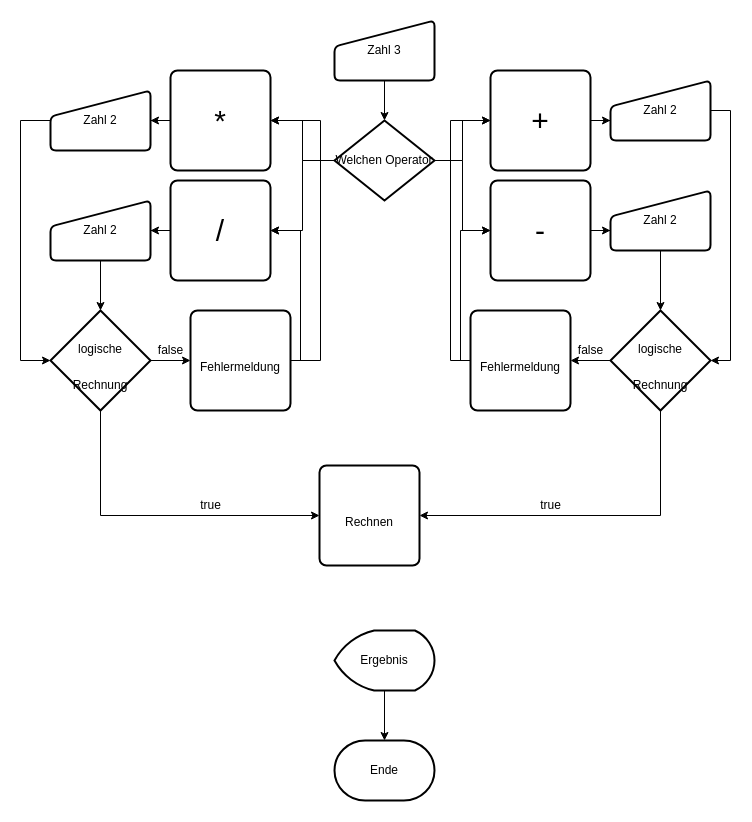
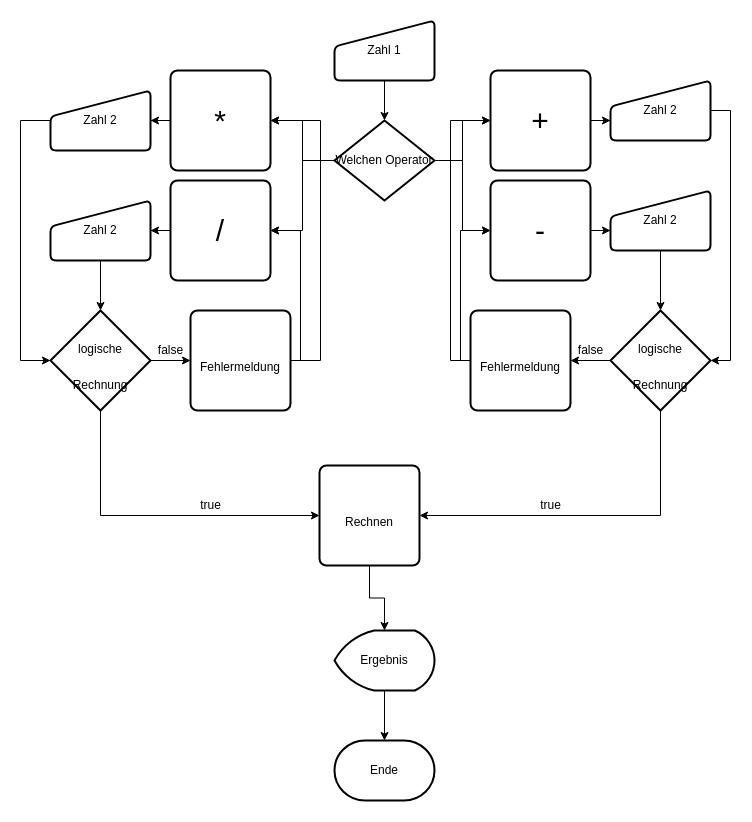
  <mxCell id="0" />
  <mxCell id="1" parent="0" />
  <mxCell id="2" style="edgeStyle=orthogonalEdgeStyle;rounded=0;orthogonalLoop=1;jettySize=auto;html=1;" parent="1" source="3" target="8" edge="1"><mxGeometry relative="1" as="geometry" /></mxCell>
- <mxCell id="3" value="Zahl 3" style="html=1;strokeWidth=2;shape=manualInput;whiteSpace=wrap;rounded=1;size=26;arcSize=11;" parent="1" vertex="1"><mxGeometry x="334" y="20" width="100" height="60" as="geometry" /></mxCell>
+ <mxCell id="3" value="Zahl 1" style="html=1;strokeWidth=2;shape=manualInput;whiteSpace=wrap;rounded=1;size=26;arcSize=11;" parent="1" vertex="1"><mxGeometry x="334" y="20" width="100" height="60" as="geometry" /></mxCell>
  <mxCell id="4" style="edgeStyle=orthogonalEdgeStyle;rounded=0;orthogonalLoop=1;jettySize=auto;html=1;fontSize=30;" parent="1" source="8" target="10" edge="1"><mxGeometry relative="1" as="geometry" /></mxCell>
  <mxCell id="5" style="edgeStyle=orthogonalEdgeStyle;rounded=0;orthogonalLoop=1;jettySize=auto;html=1;entryX=1;entryY=0.5;entryDx=0;entryDy=0;fontSize=30;" parent="1" source="8" target="12" edge="1"><mxGeometry relative="1" as="geometry" /></mxCell>
  <mxCell id="6" style="edgeStyle=orthogonalEdgeStyle;rounded=0;orthogonalLoop=1;jettySize=auto;html=1;fontSize=30;" parent="1" source="8" target="14" edge="1"><mxGeometry relative="1" as="geometry" /></mxCell>
  <mxCell id="7" style="edgeStyle=orthogonalEdgeStyle;rounded=0;orthogonalLoop=1;jettySize=auto;html=1;entryX=0;entryY=0.5;entryDx=0;entryDy=0;fontSize=30;" parent="1" source="8" target="16" edge="1"><mxGeometry relative="1" as="geometry" /></mxCell>
  <mxCell id="8" value="Welchen Operator" style="strokeWidth=2;html=1;shape=mxgraph.flowchart.decision;whiteSpace=wrap;" parent="1" vertex="1"><mxGeometry x="334" y="120" width="100" height="80" as="geometry" /></mxCell>
  <mxCell id="9" style="edgeStyle=orthogonalEdgeStyle;rounded=0;orthogonalLoop=1;jettySize=auto;html=1;fontSize=30;" parent="1" source="10" target="18" edge="1"><mxGeometry relative="1" as="geometry" /></mxCell>
  <mxCell id="10" value="*" style="rounded=1;whiteSpace=wrap;html=1;absoluteArcSize=1;arcSize=14;strokeWidth=2;fontSize=30;" parent="1" vertex="1"><mxGeometry x="170" y="70" width="100" height="100" as="geometry" /></mxCell>
  <mxCell id="11" style="edgeStyle=orthogonalEdgeStyle;rounded=0;orthogonalLoop=1;jettySize=auto;html=1;fontSize=30;" parent="1" source="12" target="20" edge="1"><mxGeometry relative="1" as="geometry" /></mxCell>
  <mxCell id="12" value="/" style="rounded=1;whiteSpace=wrap;html=1;absoluteArcSize=1;arcSize=14;strokeWidth=2;fontSize=30;" parent="1" vertex="1"><mxGeometry x="170" y="180" width="100" height="100" as="geometry" /></mxCell>
  <mxCell id="13" style="edgeStyle=orthogonalEdgeStyle;rounded=0;orthogonalLoop=1;jettySize=auto;html=1;entryX=0;entryY=0.667;entryDx=0;entryDy=0;entryPerimeter=0;fontSize=30;" parent="1" source="14" target="22" edge="1"><mxGeometry relative="1" as="geometry" /></mxCell>
  <mxCell id="14" value="+" style="rounded=1;whiteSpace=wrap;html=1;absoluteArcSize=1;arcSize=14;strokeWidth=2;fontSize=30;" parent="1" vertex="1"><mxGeometry x="490" y="70" width="100" height="100" as="geometry" /></mxCell>
  <mxCell id="15" style="edgeStyle=orthogonalEdgeStyle;rounded=0;orthogonalLoop=1;jettySize=auto;html=1;entryX=0;entryY=0.667;entryDx=0;entryDy=0;entryPerimeter=0;fontSize=30;" parent="1" source="16" target="24" edge="1"><mxGeometry relative="1" as="geometry" /></mxCell>
  <mxCell id="16" value="-" style="rounded=1;whiteSpace=wrap;html=1;absoluteArcSize=1;arcSize=14;strokeWidth=2;fontSize=30;" parent="1" vertex="1"><mxGeometry x="490" y="180" width="100" height="100" as="geometry" /></mxCell>
  <mxCell id="17" style="edgeStyle=orthogonalEdgeStyle;rounded=0;orthogonalLoop=1;jettySize=auto;html=1;entryX=0;entryY=0.5;entryDx=0;entryDy=0;entryPerimeter=0;fontSize=30;" parent="1" source="18" target="30" edge="1"><mxGeometry relative="1" as="geometry"><Array as="points"><mxPoint x="20" y="120" /><mxPoint x="20" y="360" /></Array></mxGeometry></mxCell>
  <mxCell id="18" value="Zahl 2" style="html=1;strokeWidth=2;shape=manualInput;whiteSpace=wrap;rounded=1;size=26;arcSize=11;" parent="1" vertex="1"><mxGeometry x="50" y="90" width="100" height="60" as="geometry" /></mxCell>
  <mxCell id="19" style="edgeStyle=orthogonalEdgeStyle;rounded=0;orthogonalLoop=1;jettySize=auto;html=1;fontSize=30;" parent="1" source="20" target="30" edge="1"><mxGeometry relative="1" as="geometry" /></mxCell>
  <mxCell id="20" value="Zahl 2" style="html=1;strokeWidth=2;shape=manualInput;whiteSpace=wrap;rounded=1;size=26;arcSize=11;" parent="1" vertex="1"><mxGeometry x="50" y="200" width="100" height="60" as="geometry" /></mxCell>
  <mxCell id="21" style="edgeStyle=orthogonalEdgeStyle;rounded=0;orthogonalLoop=1;jettySize=auto;html=1;entryX=1;entryY=0.5;entryDx=0;entryDy=0;entryPerimeter=0;fontSize=30;" parent="1" source="22" target="27" edge="1"><mxGeometry relative="1" as="geometry"><Array as="points"><mxPoint x="730" y="110" /><mxPoint x="730" y="360" /></Array></mxGeometry></mxCell>
  <mxCell id="22" value="Zahl 2" style="html=1;strokeWidth=2;shape=manualInput;whiteSpace=wrap;rounded=1;size=26;arcSize=11;" parent="1" vertex="1"><mxGeometry x="610" y="80" width="100" height="60" as="geometry" /></mxCell>
  <mxCell id="23" style="edgeStyle=orthogonalEdgeStyle;rounded=0;orthogonalLoop=1;jettySize=auto;html=1;fontSize=30;" parent="1" source="24" target="27" edge="1"><mxGeometry relative="1" as="geometry" /></mxCell>
  <mxCell id="24" value="Zahl 2" style="html=1;strokeWidth=2;shape=manualInput;whiteSpace=wrap;rounded=1;size=26;arcSize=11;" parent="1" vertex="1"><mxGeometry x="610" y="190" width="100" height="60" as="geometry" /></mxCell>
  <mxCell id="25" style="edgeStyle=orthogonalEdgeStyle;rounded=0;orthogonalLoop=1;jettySize=auto;html=1;exitX=0;exitY=0.5;exitDx=0;exitDy=0;exitPerimeter=0;fontSize=30;" parent="1" source="27" target="36" edge="1"><mxGeometry relative="1" as="geometry" /></mxCell>
  <mxCell id="26" style="edgeStyle=orthogonalEdgeStyle;rounded=0;orthogonalLoop=1;jettySize=auto;html=1;entryX=1;entryY=0.5;entryDx=0;entryDy=0;" edge="1" parent="1" source="27" target="38"><mxGeometry relative="1" as="geometry"><Array as="points"><mxPoint x="660" y="515" /></Array></mxGeometry></mxCell>
  <mxCell id="27" value="&lt;div&gt;&lt;font style=&quot;font-size: 12px&quot;&gt;logische&lt;/font&gt;&lt;/div&gt;&lt;div&gt;&lt;font style=&quot;font-size: 12px&quot;&gt;Rechnung&lt;/font&gt;&lt;/div&gt;" style="strokeWidth=2;html=1;shape=mxgraph.flowchart.decision;whiteSpace=wrap;fontSize=30;" parent="1" vertex="1"><mxGeometry x="610" y="310" width="100" height="100" as="geometry" /></mxCell>
  <mxCell id="28" style="edgeStyle=orthogonalEdgeStyle;rounded=0;orthogonalLoop=1;jettySize=auto;html=1;exitX=1;exitY=0.5;exitDx=0;exitDy=0;exitPerimeter=0;fontSize=30;" parent="1" source="30" target="33" edge="1"><mxGeometry relative="1" as="geometry" /></mxCell>
  <mxCell id="29" style="edgeStyle=orthogonalEdgeStyle;rounded=0;orthogonalLoop=1;jettySize=auto;html=1;entryX=0;entryY=0.5;entryDx=0;entryDy=0;" edge="1" parent="1" source="30" target="38"><mxGeometry relative="1" as="geometry"><Array as="points"><mxPoint x="100" y="515" /></Array></mxGeometry></mxCell>
  <mxCell id="30" value="&lt;div&gt;&lt;font style=&quot;font-size: 12px&quot;&gt;logische&lt;/font&gt;&lt;/div&gt;&lt;div&gt;&lt;font style=&quot;font-size: 12px&quot;&gt;Rechnung&lt;/font&gt;&lt;/div&gt;" style="strokeWidth=2;html=1;shape=mxgraph.flowchart.decision;whiteSpace=wrap;fontSize=30;" parent="1" vertex="1"><mxGeometry x="50" y="310" width="100" height="100" as="geometry" /></mxCell>
  <mxCell id="31" style="edgeStyle=orthogonalEdgeStyle;rounded=0;orthogonalLoop=1;jettySize=auto;html=1;entryX=1;entryY=0.5;entryDx=0;entryDy=0;fontSize=30;" parent="1" source="33" target="12" edge="1"><mxGeometry relative="1" as="geometry"><Array as="points"><mxPoint x="300" y="360" /><mxPoint x="300" y="230" /></Array></mxGeometry></mxCell>
  <mxCell id="32" style="edgeStyle=orthogonalEdgeStyle;rounded=0;orthogonalLoop=1;jettySize=auto;html=1;entryX=1;entryY=0.5;entryDx=0;entryDy=0;fontSize=30;" parent="1" source="33" target="10" edge="1"><mxGeometry relative="1" as="geometry"><Array as="points"><mxPoint x="320" y="360" /><mxPoint x="320" y="120" /></Array></mxGeometry></mxCell>
  <mxCell id="33" value="&lt;font style=&quot;font-size: 12px&quot;&gt;Fehlermeldung&lt;/font&gt;" style="rounded=1;whiteSpace=wrap;html=1;absoluteArcSize=1;arcSize=14;strokeWidth=2;fontSize=30;" parent="1" vertex="1"><mxGeometry x="190" y="310" width="100" height="100" as="geometry" /></mxCell>
  <mxCell id="34" style="edgeStyle=orthogonalEdgeStyle;rounded=0;orthogonalLoop=1;jettySize=auto;html=1;entryX=0;entryY=0.5;entryDx=0;entryDy=0;fontSize=30;" parent="1" source="36" target="16" edge="1"><mxGeometry relative="1" as="geometry"><Array as="points"><mxPoint x="460" y="360" /><mxPoint x="460" y="230" /></Array></mxGeometry></mxCell>
  <mxCell id="35" style="edgeStyle=orthogonalEdgeStyle;rounded=0;orthogonalLoop=1;jettySize=auto;html=1;exitX=0;exitY=0.5;exitDx=0;exitDy=0;entryX=0;entryY=0.5;entryDx=0;entryDy=0;fontSize=30;" parent="1" source="36" target="14" edge="1"><mxGeometry relative="1" as="geometry" /></mxCell>
  <mxCell id="36" value="&lt;font style=&quot;font-size: 12px&quot;&gt;Fehlermeldung&lt;/font&gt;" style="rounded=1;whiteSpace=wrap;html=1;absoluteArcSize=1;arcSize=14;strokeWidth=2;fontSize=30;" parent="1" vertex="1"><mxGeometry x="470" y="310" width="100" height="100" as="geometry" /></mxCell>
+ <mxCell id="37" style="edgeStyle=orthogonalEdgeStyle;rounded=0;orthogonalLoop=1;jettySize=auto;html=1;" edge="1" parent="1" source="38" target="44"><mxGeometry relative="1" as="geometry" /></mxCell>
  <mxCell id="38" value="&lt;font style=&quot;font-size: 12px&quot;&gt;Rechnen&lt;/font&gt;" style="rounded=1;whiteSpace=wrap;html=1;absoluteArcSize=1;arcSize=14;strokeWidth=2;fontSize=30;" parent="1" vertex="1"><mxGeometry x="319" y="465" width="100" height="100" as="geometry" /></mxCell>
  <mxCell id="39" value="false" style="text;html=1;align=center;verticalAlign=middle;resizable=0;points=[];autosize=1;" vertex="1" parent="1"><mxGeometry x="150" y="340" width="40" height="20" as="geometry" /></mxCell>
  <mxCell id="40" value="true" style="text;html=1;align=center;verticalAlign=middle;resizable=0;points=[];autosize=1;" vertex="1" parent="1"><mxGeometry x="190" y="495" width="40" height="20" as="geometry" /></mxCell>
  <mxCell id="41" value="false" style="text;html=1;align=center;verticalAlign=middle;resizable=0;points=[];autosize=1;" vertex="1" parent="1"><mxGeometry x="570" y="340" width="40" height="20" as="geometry" /></mxCell>
  <mxCell id="42" value="true" style="text;html=1;align=center;verticalAlign=middle;resizable=0;points=[];autosize=1;" vertex="1" parent="1"><mxGeometry x="530" y="495" width="40" height="20" as="geometry" /></mxCell>
  <mxCell id="43" style="edgeStyle=orthogonalEdgeStyle;rounded=0;orthogonalLoop=1;jettySize=auto;html=1;entryX=0.5;entryY=0;entryDx=0;entryDy=0;entryPerimeter=0;" edge="1" parent="1" source="44" target="45"><mxGeometry relative="1" as="geometry" /></mxCell>
  <mxCell id="44" value="Ergebnis" style="strokeWidth=2;html=1;shape=mxgraph.flowchart.display;whiteSpace=wrap;" vertex="1" parent="1"><mxGeometry x="334" y="630" width="100" height="60" as="geometry" /></mxCell>
  <mxCell id="45" value="Ende" style="strokeWidth=2;html=1;shape=mxgraph.flowchart.terminator;whiteSpace=wrap;" vertex="1" parent="1"><mxGeometry x="334" y="740" width="100" height="60" as="geometry" /></mxCell>
